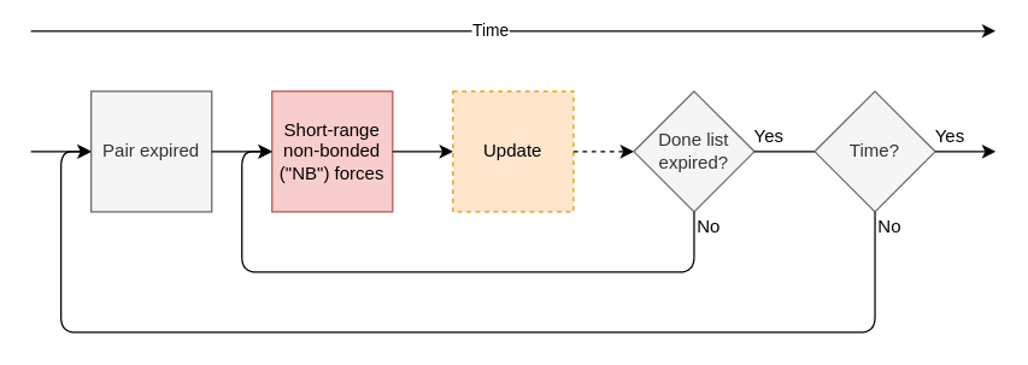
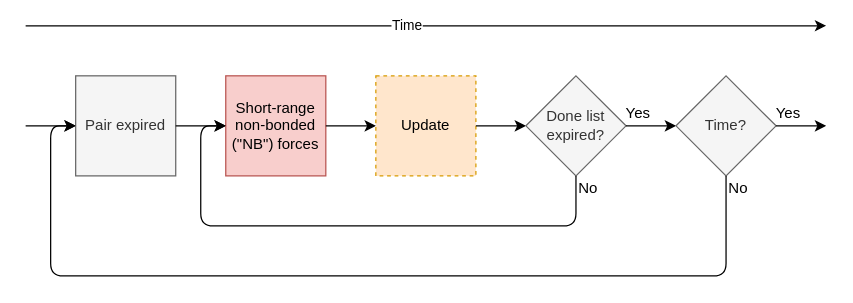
  <mxCell id="0" />
  <mxCell id="1" parent="0" />
  <mxCell id="2" value="" style="endArrow=classic;html=1;" parent="1" edge="1"><mxGeometry width="50" height="50" relative="1" as="geometry"><mxPoint x="20" y="20" as="sourcePoint" /><mxPoint x="660" y="20" as="targetPoint" /></mxGeometry></mxCell>
  <mxCell id="3" value="Time" style="edgeLabel;html=1;align=center;verticalAlign=middle;resizable=0;points=[];" parent="2" vertex="1" connectable="0"><mxGeometry x="-0.05" y="1" relative="1" as="geometry"><mxPoint as="offset" /></mxGeometry></mxCell>
  <mxCell id="4" value="Update" style="whiteSpace=wrap;html=1;aspect=fixed;fillColor=#ffe6cc;strokeColor=#d79b00;dashed=1;" parent="1" vertex="1"><mxGeometry x="300" y="60" width="80" height="80" as="geometry" /></mxCell>
- <mxCell id="5" value="" style="endArrow=classic;html=1;exitX=1;exitY=0.5;exitDx=0;exitDy=0;entryX=0;entryY=0.5;entryDx=0;entryDy=0;dashed=1;" parent="1" source="4" target="6" edge="1"><mxGeometry width="50" height="50" relative="1" as="geometry"><mxPoint x="270" y="110" as="sourcePoint" /><mxPoint x="420" y="100" as="targetPoint" /></mxGeometry></mxCell>
+ <mxCell id="5" value="" style="endArrow=classic;html=1;exitX=1;exitY=0.5;exitDx=0;exitDy=0;entryX=0;entryY=0.5;entryDx=0;entryDy=0;" parent="1" source="4" target="6" edge="1"><mxGeometry width="50" height="50" relative="1" as="geometry"><mxPoint x="270" y="110" as="sourcePoint" /><mxPoint x="420" y="100" as="targetPoint" /></mxGeometry></mxCell>
  <mxCell id="6" value="Done list expired?" style="rhombus;whiteSpace=wrap;html=1;fillColor=#f5f5f5;strokeColor=#666666;fontColor=#333333;" parent="1" vertex="1"><mxGeometry x="420" y="60" width="80" height="80" as="geometry" /></mxCell>
- <mxCell id="7" value="" style="endArrow=none;html=1;exitX=1;exitY=0.5;exitDx=0;exitDy=0;entryX=0;entryY=0.5;entryDx=0;entryDy=0;" parent="1" source="6" target="14" edge="1"><mxGeometry width="50" height="50" relative="1" as="geometry"><mxPoint x="280" y="121.5" as="sourcePoint" /><mxPoint x="540" y="101.5" as="targetPoint" /></mxGeometry></mxCell>
+ <mxCell id="7" value="" style="endArrow=classic;html=1;exitX=1;exitY=0.5;exitDx=0;exitDy=0;entryX=0;entryY=0.5;entryDx=0;entryDy=0;" parent="1" source="6" target="14" edge="1"><mxGeometry width="50" height="50" relative="1" as="geometry"><mxPoint x="280" y="121.5" as="sourcePoint" /><mxPoint x="540" y="101.5" as="targetPoint" /></mxGeometry></mxCell>
  <mxCell id="8" value="Yes" style="text;html=1;strokeColor=none;fillColor=none;align=center;verticalAlign=middle;whiteSpace=wrap;rounded=0;" parent="1" vertex="1"><mxGeometry x="490" y="80" width="40" height="20" as="geometry" /></mxCell>
  <mxCell id="9" value="No" style="text;html=1;strokeColor=none;fillColor=none;align=center;verticalAlign=middle;whiteSpace=wrap;rounded=0;" parent="1" vertex="1"><mxGeometry x="450" y="140" width="40" height="20" as="geometry" /></mxCell>
  <mxCell id="10" value="" style="endArrow=classic;html=1;exitX=1;exitY=0.5;exitDx=0;exitDy=0;entryX=0;entryY=0.5;entryDx=0;entryDy=0;" parent="1" edge="1"><mxGeometry width="50" height="50" relative="1" as="geometry"><mxPoint x="20" y="100" as="sourcePoint" /><mxPoint x="60" y="100" as="targetPoint" /></mxGeometry></mxCell>
  <mxCell id="11" value="Pair expired" style="whiteSpace=wrap;html=1;aspect=fixed;fillColor=#f5f5f5;strokeColor=#666666;fontColor=#333333;" parent="1" vertex="1"><mxGeometry x="60" y="60" width="80" height="80" as="geometry" /></mxCell>
  <mxCell id="12" value="Short-range&lt;br&gt;non-bonded (&quot;NB&quot;) forces" style="whiteSpace=wrap;html=1;aspect=fixed;fillColor=#f8cecc;strokeColor=#b85450;" parent="1" vertex="1"><mxGeometry x="180" y="60" width="80" height="80" as="geometry" /></mxCell>
  <mxCell id="13" value="" style="endArrow=classic;html=1;exitX=1;exitY=0.5;exitDx=0;exitDy=0;entryX=0;entryY=0.5;entryDx=0;entryDy=0;" parent="1" source="12" target="4" edge="1"><mxGeometry width="50" height="50" relative="1" as="geometry"><mxPoint x="190" y="110" as="sourcePoint" /><mxPoint x="340" y="100" as="targetPoint" /></mxGeometry></mxCell>
  <mxCell id="14" value="Time?" style="rhombus;whiteSpace=wrap;html=1;fillColor=#f5f5f5;strokeColor=#666666;fontColor=#333333;" parent="1" vertex="1"><mxGeometry x="540" y="60" width="80" height="80" as="geometry" /></mxCell>
  <mxCell id="15" value="" style="endArrow=classic;html=1;exitX=1;exitY=0.5;exitDx=0;exitDy=0;" parent="1" source="14" edge="1"><mxGeometry width="50" height="50" relative="1" as="geometry"><mxPoint x="390" y="111.5" as="sourcePoint" /><mxPoint x="660" y="100" as="targetPoint" /></mxGeometry></mxCell>
  <mxCell id="16" value="Yes" style="text;html=1;strokeColor=none;fillColor=none;align=center;verticalAlign=middle;whiteSpace=wrap;rounded=0;" parent="1" vertex="1"><mxGeometry x="610" y="80" width="40" height="20" as="geometry" /></mxCell>
  <mxCell id="17" value="" style="endArrow=classic;html=1;exitX=0.5;exitY=1;exitDx=0;exitDy=0;" parent="1" source="14" edge="1"><mxGeometry width="50" height="50" relative="1" as="geometry"><mxPoint x="540" y="360" as="sourcePoint" /><mxPoint x="60" y="100" as="targetPoint" /><Array as="points"><mxPoint x="580" y="220" /><mxPoint x="40" y="220" /><mxPoint x="40" y="100" /></Array></mxGeometry></mxCell>
  <mxCell id="18" value="" style="endArrow=classic;html=1;exitX=0.5;exitY=1;exitDx=0;exitDy=0;entryX=0;entryY=0.5;entryDx=0;entryDy=0;" parent="1" source="6" target="12" edge="1"><mxGeometry width="50" height="50" relative="1" as="geometry"><mxPoint x="540" y="330" as="sourcePoint" /><mxPoint x="160" y="100" as="targetPoint" /><Array as="points"><mxPoint x="460" y="180" /><mxPoint x="160" y="180" /><mxPoint x="160" y="100" /></Array></mxGeometry></mxCell>
  <mxCell id="19" value="No" style="text;html=1;strokeColor=none;fillColor=none;align=center;verticalAlign=middle;whiteSpace=wrap;rounded=0;" parent="1" vertex="1"><mxGeometry x="570" y="140" width="40" height="20" as="geometry" /></mxCell>
  <mxCell id="20" value="" style="endArrow=classic;html=1;exitX=1;exitY=0.5;exitDx=0;exitDy=0;entryX=0;entryY=0.5;entryDx=0;entryDy=0;" parent="1" source="11" target="12" edge="1"><mxGeometry width="50" height="50" relative="1" as="geometry"><mxPoint x="270" y="110" as="sourcePoint" /><mxPoint x="180" y="100" as="targetPoint" /></mxGeometry></mxCell>
